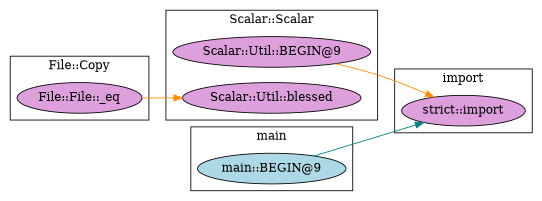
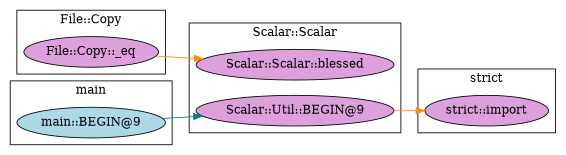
  digraph {
    fontname="DejaVu Serif"
    rankdir=LR
    node [fillcolor=plum fontname="DejaVu Serif" style=filled]
    edge [color=darkorange fontname="DejaVu Serif"]
-   "File::Copy::_eq" [label="File::File::_eq"]
+   "File::Copy::_eq"
    "Scalar::Util::BEGIN@9"
-   "Scalar::Util::blessed"
+   "Scalar::Util::blessed" [label="Scalar::Scalar::blessed"]
    "main::BEGIN@9" [fillcolor=lightblue]
    "strict::import"
    subgraph cluster_1 {
      label="File::Copy"
      "File::Copy::_eq"
    }
    subgraph cluster_2 {
      label="Scalar::Scalar"
      "Scalar::Util::BEGIN@9"
      "Scalar::Util::blessed"
    }
    subgraph cluster_3 {
      label=main
      "main::BEGIN@9"
    }
    subgraph cluster_4 {
-     label=import
+     label="strict"
      "strict::import"
    }
    "File::Copy::_eq" -> "Scalar::Util::blessed"
    "Scalar::Util::BEGIN@9" -> "strict::import"
-   "main::BEGIN@9" -> "strict::import" [color=teal]
+   "main::BEGIN@9" -> "Scalar::Util::BEGIN@9" [color=teal]
  }
